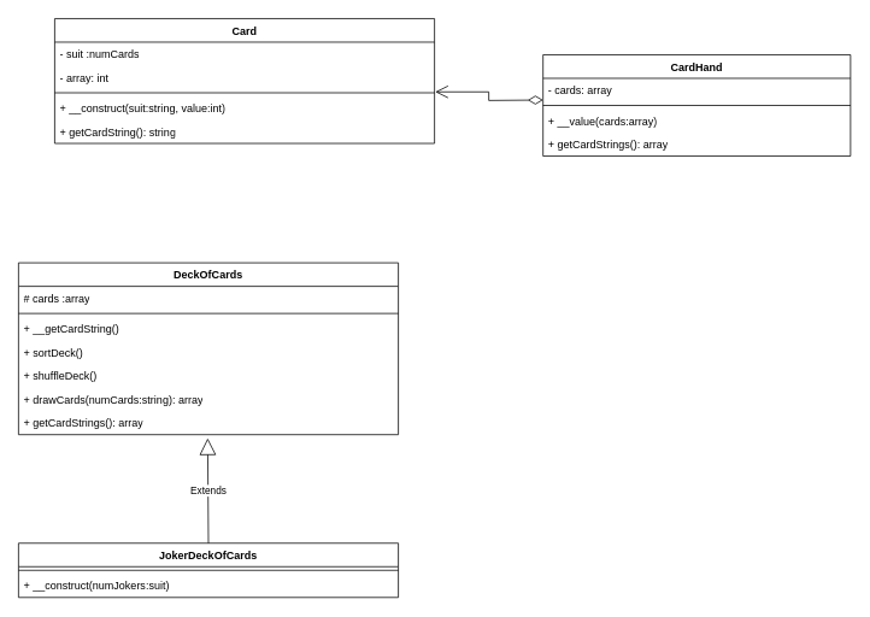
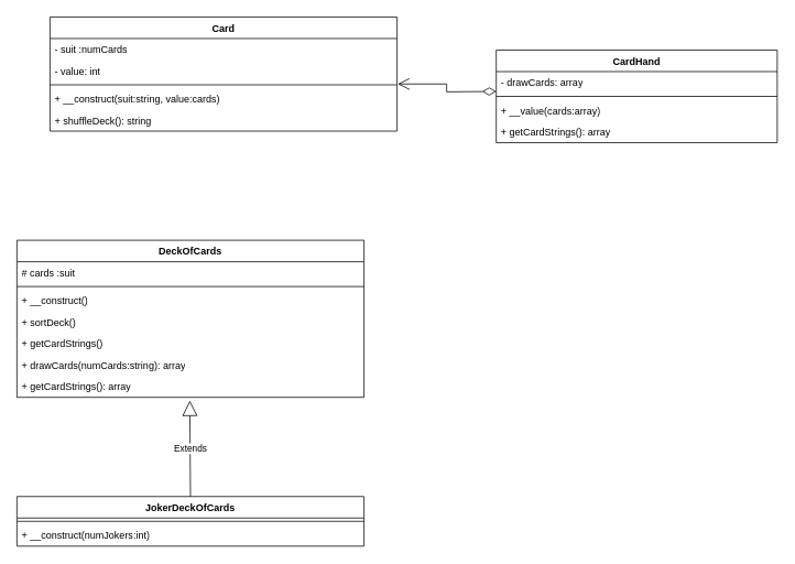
  <mxCell id="0" />
  <mxCell id="1" parent="0" />
  <mxCell id="2" value="Card" style="swimlane;fontStyle=1;align=center;verticalAlign=top;childLayout=stackLayout;horizontal=1;startSize=26;horizontalStack=0;resizeParent=1;resizeParentMax=0;resizeLast=0;collapsible=1;marginBottom=0;whiteSpace=wrap;html=1;" vertex="1" parent="1"><mxGeometry x="60" y="20" width="420" height="138" as="geometry" /></mxCell>
  <mxCell id="3" value="- suit :numCards" style="text;strokeColor=none;fillColor=none;align=left;verticalAlign=top;spacingLeft=4;spacingRight=4;overflow=hidden;rotatable=0;points=[[0,0.5],[1,0.5]];portConstraint=eastwest;whiteSpace=wrap;html=1;" vertex="1" parent="2"><mxGeometry y="26" width="420" height="26" as="geometry" /></mxCell>
- <mxCell id="4" value="- array: int" style="text;strokeColor=none;fillColor=none;align=left;verticalAlign=top;spacingLeft=4;spacingRight=4;overflow=hidden;rotatable=0;points=[[0,0.5],[1,0.5]];portConstraint=eastwest;whiteSpace=wrap;html=1;" vertex="1" parent="2"><mxGeometry y="52" width="420" height="26" as="geometry" /></mxCell>
+ <mxCell id="4" value="- value: int" style="text;strokeColor=none;fillColor=none;align=left;verticalAlign=top;spacingLeft=4;spacingRight=4;overflow=hidden;rotatable=0;points=[[0,0.5],[1,0.5]];portConstraint=eastwest;whiteSpace=wrap;html=1;" vertex="1" parent="2"><mxGeometry y="52" width="420" height="26" as="geometry" /></mxCell>
  <mxCell id="5" value="" style="line;strokeWidth=1;fillColor=none;align=left;verticalAlign=middle;spacingTop=-1;spacingLeft=3;spacingRight=3;rotatable=0;labelPosition=right;points=[];portConstraint=eastwest;strokeColor=inherit;" vertex="1" parent="2"><mxGeometry y="78" width="420" height="8" as="geometry" /></mxCell>
- <mxCell id="6" value="+ __construct(suit:string, value:int)" style="text;strokeColor=none;fillColor=none;align=left;verticalAlign=top;spacingLeft=4;spacingRight=4;overflow=hidden;rotatable=0;points=[[0,0.5],[1,0.5]];portConstraint=eastwest;whiteSpace=wrap;html=1;" vertex="1" parent="2"><mxGeometry y="86" width="420" height="26" as="geometry" /></mxCell>
- <mxCell id="7" value="+ getCardString(): string" style="text;strokeColor=none;fillColor=none;align=left;verticalAlign=top;spacingLeft=4;spacingRight=4;overflow=hidden;rotatable=0;points=[[0,0.5],[1,0.5]];portConstraint=eastwest;whiteSpace=wrap;html=1;" vertex="1" parent="2"><mxGeometry y="112" width="420" height="26" as="geometry" /></mxCell>
+ <mxCell id="6" value="+ __construct(suit:string, value:cards)" style="text;strokeColor=none;fillColor=none;align=left;verticalAlign=top;spacingLeft=4;spacingRight=4;overflow=hidden;rotatable=0;points=[[0,0.5],[1,0.5]];portConstraint=eastwest;whiteSpace=wrap;html=1;" vertex="1" parent="2"><mxGeometry y="86" width="420" height="26" as="geometry" /></mxCell>
+ <mxCell id="7" value="+ shuffleDeck(): string" style="text;strokeColor=none;fillColor=none;align=left;verticalAlign=top;spacingLeft=4;spacingRight=4;overflow=hidden;rotatable=0;points=[[0,0.5],[1,0.5]];portConstraint=eastwest;whiteSpace=wrap;html=1;" vertex="1" parent="2"><mxGeometry y="112" width="420" height="26" as="geometry" /></mxCell>
  <mxCell id="8" value="CardHand" style="swimlane;fontStyle=1;align=center;verticalAlign=top;childLayout=stackLayout;horizontal=1;startSize=26;horizontalStack=0;resizeParent=1;resizeParentMax=0;resizeLast=0;collapsible=1;marginBottom=0;whiteSpace=wrap;html=1;" vertex="1" parent="1"><mxGeometry x="600" y="60" width="340" height="112" as="geometry" /></mxCell>
- <mxCell id="9" value="- cards: array" style="text;strokeColor=none;fillColor=none;align=left;verticalAlign=top;spacingLeft=4;spacingRight=4;overflow=hidden;rotatable=0;points=[[0,0.5],[1,0.5]];portConstraint=eastwest;whiteSpace=wrap;html=1;" vertex="1" parent="8"><mxGeometry y="26" width="340" height="26" as="geometry" /></mxCell>
+ <mxCell id="9" value="- drawCards: array" style="text;strokeColor=none;fillColor=none;align=left;verticalAlign=top;spacingLeft=4;spacingRight=4;overflow=hidden;rotatable=0;points=[[0,0.5],[1,0.5]];portConstraint=eastwest;whiteSpace=wrap;html=1;" vertex="1" parent="8"><mxGeometry y="26" width="340" height="26" as="geometry" /></mxCell>
  <mxCell id="10" value="" style="line;strokeWidth=1;fillColor=none;align=left;verticalAlign=middle;spacingTop=-1;spacingLeft=3;spacingRight=3;rotatable=0;labelPosition=right;points=[];portConstraint=eastwest;strokeColor=inherit;" vertex="1" parent="8"><mxGeometry y="52" width="340" height="8" as="geometry" /></mxCell>
  <mxCell id="11" value="+ __value(cards:array)" style="text;strokeColor=none;fillColor=none;align=left;verticalAlign=top;spacingLeft=4;spacingRight=4;overflow=hidden;rotatable=0;points=[[0,0.5],[1,0.5]];portConstraint=eastwest;whiteSpace=wrap;html=1;" vertex="1" parent="8"><mxGeometry y="60" width="340" height="26" as="geometry" /></mxCell>
  <mxCell id="12" value="+ getCardStrings(): array" style="text;strokeColor=none;fillColor=none;align=left;verticalAlign=top;spacingLeft=4;spacingRight=4;overflow=hidden;rotatable=0;points=[[0,0.5],[1,0.5]];portConstraint=eastwest;whiteSpace=wrap;html=1;" vertex="1" parent="8"><mxGeometry y="86" width="340" height="26" as="geometry" /></mxCell>
  <mxCell id="13" value="DeckOfCards" style="swimlane;fontStyle=1;align=center;verticalAlign=top;childLayout=stackLayout;horizontal=1;startSize=26;horizontalStack=0;resizeParent=1;resizeParentMax=0;resizeLast=0;collapsible=1;marginBottom=0;whiteSpace=wrap;html=1;" vertex="1" parent="1"><mxGeometry x="20" y="290" width="420" height="190" as="geometry" /></mxCell>
- <mxCell id="14" value="# cards :array" style="text;strokeColor=none;fillColor=none;align=left;verticalAlign=top;spacingLeft=4;spacingRight=4;overflow=hidden;rotatable=0;points=[[0,0.5],[1,0.5]];portConstraint=eastwest;whiteSpace=wrap;html=1;" vertex="1" parent="13"><mxGeometry y="26" width="420" height="26" as="geometry" /></mxCell>
+ <mxCell id="14" value="# cards :suit" style="text;strokeColor=none;fillColor=none;align=left;verticalAlign=top;spacingLeft=4;spacingRight=4;overflow=hidden;rotatable=0;points=[[0,0.5],[1,0.5]];portConstraint=eastwest;whiteSpace=wrap;html=1;" vertex="1" parent="13"><mxGeometry y="26" width="420" height="26" as="geometry" /></mxCell>
  <mxCell id="15" value="" style="line;strokeWidth=1;fillColor=none;align=left;verticalAlign=middle;spacingTop=-1;spacingLeft=3;spacingRight=3;rotatable=0;labelPosition=right;points=[];portConstraint=eastwest;strokeColor=inherit;" vertex="1" parent="13"><mxGeometry y="52" width="420" height="8" as="geometry" /></mxCell>
- <mxCell id="16" value="+ __getCardString()" style="text;strokeColor=none;fillColor=none;align=left;verticalAlign=top;spacingLeft=4;spacingRight=4;overflow=hidden;rotatable=0;points=[[0,0.5],[1,0.5]];portConstraint=eastwest;whiteSpace=wrap;html=1;" vertex="1" parent="13"><mxGeometry y="60" width="420" height="26" as="geometry" /></mxCell>
+ <mxCell id="16" value="+ __construct()" style="text;strokeColor=none;fillColor=none;align=left;verticalAlign=top;spacingLeft=4;spacingRight=4;overflow=hidden;rotatable=0;points=[[0,0.5],[1,0.5]];portConstraint=eastwest;whiteSpace=wrap;html=1;" vertex="1" parent="13"><mxGeometry y="60" width="420" height="26" as="geometry" /></mxCell>
  <mxCell id="17" value="+ sortDeck()" style="text;strokeColor=none;fillColor=none;align=left;verticalAlign=top;spacingLeft=4;spacingRight=4;overflow=hidden;rotatable=0;points=[[0,0.5],[1,0.5]];portConstraint=eastwest;whiteSpace=wrap;html=1;" vertex="1" parent="13"><mxGeometry y="86" width="420" height="26" as="geometry" /></mxCell>
- <mxCell id="18" value="+ shuffleDeck()" style="text;strokeColor=none;fillColor=none;align=left;verticalAlign=top;spacingLeft=4;spacingRight=4;overflow=hidden;rotatable=0;points=[[0,0.5],[1,0.5]];portConstraint=eastwest;whiteSpace=wrap;html=1;" vertex="1" parent="13"><mxGeometry y="112" width="420" height="26" as="geometry" /></mxCell>
+ <mxCell id="18" value="+ getCardStrings()" style="text;strokeColor=none;fillColor=none;align=left;verticalAlign=top;spacingLeft=4;spacingRight=4;overflow=hidden;rotatable=0;points=[[0,0.5],[1,0.5]];portConstraint=eastwest;whiteSpace=wrap;html=1;" vertex="1" parent="13"><mxGeometry y="112" width="420" height="26" as="geometry" /></mxCell>
  <mxCell id="19" value="+ drawCards(numCards:string): array" style="text;strokeColor=none;fillColor=none;align=left;verticalAlign=top;spacingLeft=4;spacingRight=4;overflow=hidden;rotatable=0;points=[[0,0.5],[1,0.5]];portConstraint=eastwest;whiteSpace=wrap;html=1;" vertex="1" parent="13"><mxGeometry y="138" width="420" height="26" as="geometry" /></mxCell>
  <mxCell id="20" value="+ getCardStrings(): array" style="text;strokeColor=none;fillColor=none;align=left;verticalAlign=top;spacingLeft=4;spacingRight=4;overflow=hidden;rotatable=0;points=[[0,0.5],[1,0.5]];portConstraint=eastwest;whiteSpace=wrap;html=1;" vertex="1" parent="13"><mxGeometry y="164" width="420" height="26" as="geometry" /></mxCell>
  <mxCell id="21" value="JokerDeckOfCards" style="swimlane;fontStyle=1;align=center;verticalAlign=top;childLayout=stackLayout;horizontal=1;startSize=26;horizontalStack=0;resizeParent=1;resizeParentMax=0;resizeLast=0;collapsible=1;marginBottom=0;whiteSpace=wrap;html=1;" vertex="1" parent="1"><mxGeometry x="20" y="600" width="420" height="60" as="geometry" /></mxCell>
  <mxCell id="22" value="" style="line;strokeWidth=1;fillColor=none;align=left;verticalAlign=middle;spacingTop=-1;spacingLeft=3;spacingRight=3;rotatable=0;labelPosition=right;points=[];portConstraint=eastwest;strokeColor=inherit;" vertex="1" parent="21"><mxGeometry y="26" width="420" height="8" as="geometry" /></mxCell>
- <mxCell id="23" value="+ __construct(numJokers:suit)" style="text;strokeColor=none;fillColor=none;align=left;verticalAlign=top;spacingLeft=4;spacingRight=4;overflow=hidden;rotatable=0;points=[[0,0.5],[1,0.5]];portConstraint=eastwest;whiteSpace=wrap;html=1;" vertex="1" parent="21"><mxGeometry y="34" width="420" height="26" as="geometry" /></mxCell>
+ <mxCell id="23" value="+ __construct(numJokers:int)" style="text;strokeColor=none;fillColor=none;align=left;verticalAlign=top;spacingLeft=4;spacingRight=4;overflow=hidden;rotatable=0;points=[[0,0.5],[1,0.5]];portConstraint=eastwest;whiteSpace=wrap;html=1;" vertex="1" parent="21"><mxGeometry y="34" width="420" height="26" as="geometry" /></mxCell>
  <mxCell id="24" value="Extends" style="endArrow=block;endSize=16;endFill=0;html=1;rounded=0;exitX=0.5;exitY=0;exitDx=0;exitDy=0;entryX=0.498;entryY=1.154;entryDx=0;entryDy=0;entryPerimeter=0;" edge="1" parent="1" source="21" target="20"><mxGeometry width="160" relative="1" as="geometry"><mxPoint x="460" y="450" as="sourcePoint" /><mxPoint x="620" y="450" as="targetPoint" /></mxGeometry></mxCell>
  <mxCell id="25" value="" style="endArrow=open;html=1;endSize=12;startArrow=diamondThin;startSize=14;startFill=0;edgeStyle=orthogonalEdgeStyle;align=left;verticalAlign=bottom;rounded=0;entryX=1.002;entryY=-0.192;entryDx=0;entryDy=0;entryPerimeter=0;" edge="1" parent="1" target="6"><mxGeometry x="-1" y="3" relative="1" as="geometry"><mxPoint x="600" y="110" as="sourcePoint" /><mxPoint x="690" y="290" as="targetPoint" /></mxGeometry></mxCell>
